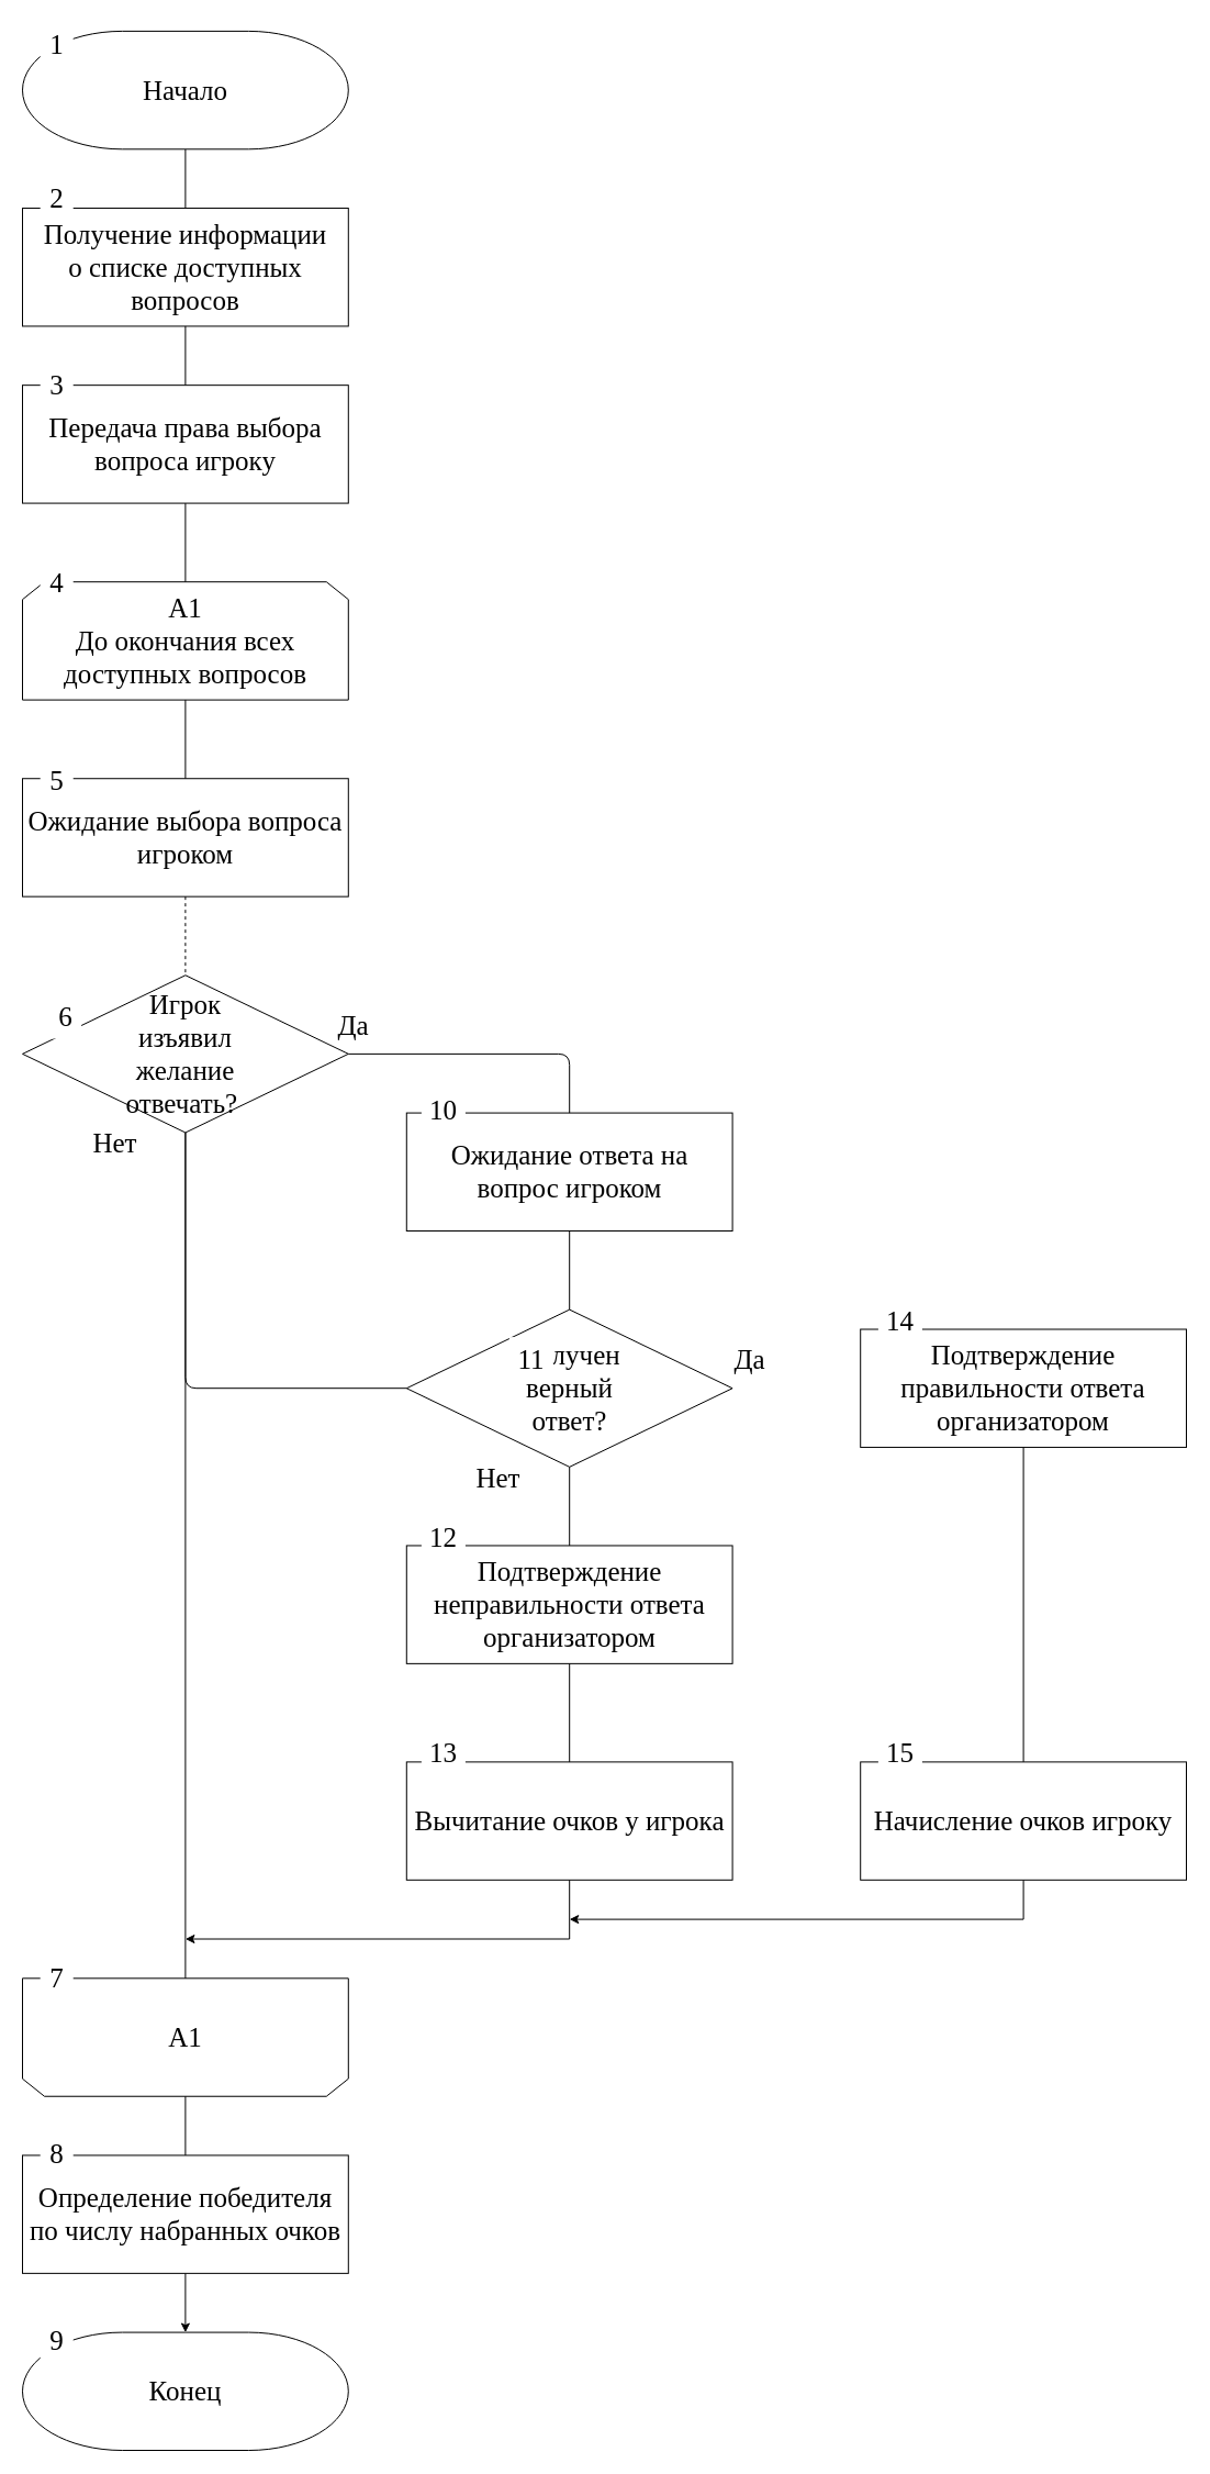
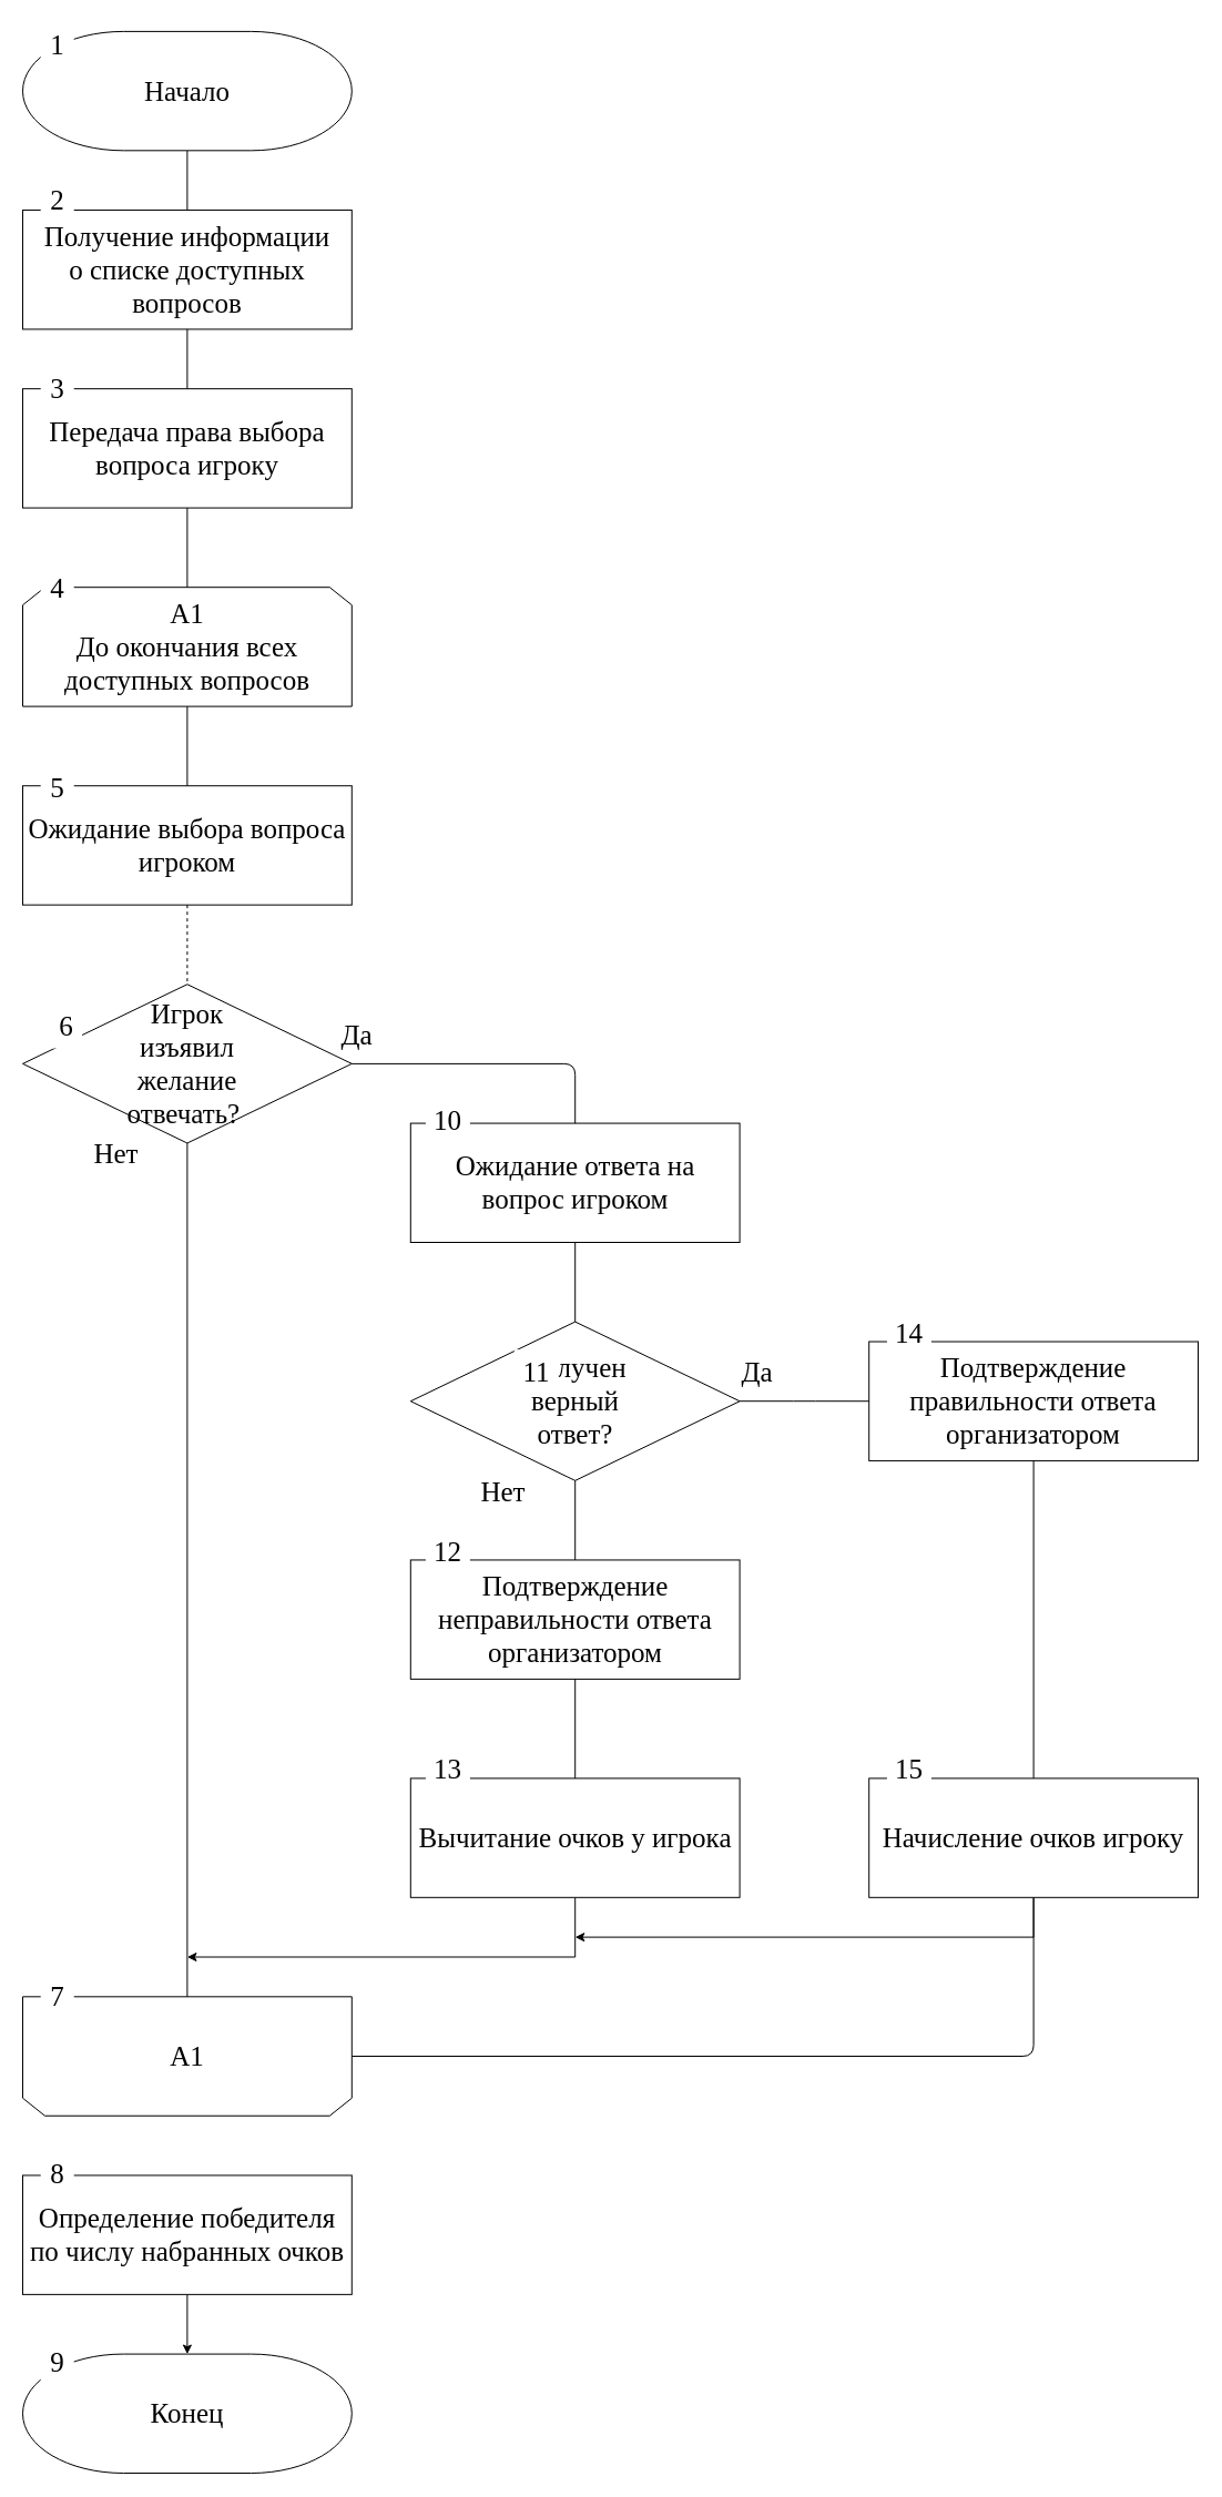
  <mxCell id="0" />
  <mxCell id="1" parent="0" />
  <mxCell id="2" value="" style="group" vertex="1" connectable="0" parent="1" treatAsSingle="0"><mxGeometry x="20" y="20" width="1060" height="2210" as="geometry" /></mxCell>
  <mxCell id="3" value="Получение информации&lt;br style=&quot;font-size: 25px;&quot;&gt;о списке доступных вопросов" style="rounded=0;whiteSpace=wrap;html=1;fontFamily=Times New Roman;fontSize=25;" parent="2" vertex="1"><mxGeometry y="169.032" width="296.8" height="107.419" as="geometry" /></mxCell>
  <mxCell id="4" style="edgeStyle=orthogonalEdgeStyle;rounded=1;orthogonalLoop=1;jettySize=auto;html=1;entryX=0.5;entryY=0;entryDx=0;entryDy=0;endArrow=none;fontFamily=Times New Roman;fontSize=25;" parent="2" source="5" target="3" edge="1"><mxGeometry y="-10" as="geometry" /></mxCell>
  <mxCell id="5" value="Начало" style="strokeWidth=1;html=1;shape=mxgraph.flowchart.terminator;whiteSpace=wrap;fontStyle=0;fontFamily=Times New Roman;fontSize=25;" parent="2" vertex="1"><mxGeometry y="7.903" width="296.8" height="107.419" as="geometry" /></mxCell>
  <mxCell id="6" value="А1&lt;br style=&quot;font-size: 25px;&quot;&gt;До окончания всех доступных вопросов" style="shape=loopLimit;whiteSpace=wrap;html=1;strokeWidth=1;fontFamily=Times New Roman;fontSize=25;" parent="2" vertex="1"><mxGeometry y="509.194" width="296.8" height="107.419" as="geometry" /></mxCell>
  <mxCell id="7" value="Конец" style="strokeWidth=1;html=1;shape=mxgraph.flowchart.terminator;whiteSpace=wrap;fontStyle=0;fontFamily=Times New Roman;fontSize=25;" parent="2" vertex="1"><mxGeometry y="2102.581" width="296.8" height="107.419" as="geometry" /></mxCell>
  <mxCell id="8" value="Ожидание ответа на вопрос игроком" style="rounded=0;whiteSpace=wrap;html=1;fontFamily=Times New Roman;fontSize=25;" parent="2" vertex="1"><mxGeometry x="349.8" y="992.581" width="296.8" height="107.419" as="geometry" /></mxCell>
  <mxCell id="9" value="Получен &lt;br style=&quot;font-size: 25px;&quot;&gt;верный &lt;br style=&quot;font-size: 25px;&quot;&gt;ответ?" style="rhombus;whiteSpace=wrap;html=1;strokeWidth=1;fontFamily=Times New Roman;fontSize=25;" parent="2" vertex="1"><mxGeometry x="349.8" y="1171.613" width="296.8" height="143.226" as="geometry" /></mxCell>
  <mxCell id="10" style="edgeStyle=orthogonalEdgeStyle;rounded=1;orthogonalLoop=1;jettySize=auto;html=1;entryX=0.5;entryY=0;entryDx=0;entryDy=0;endArrow=none;fontFamily=Times New Roman;fontSize=25;" parent="2" source="8" target="9" edge="1"><mxGeometry y="-10" as="geometry" /></mxCell>
  <mxCell id="11" value="Ожидание выбора вопроса игроком" style="rounded=0;whiteSpace=wrap;html=1;fontFamily=Times New Roman;fontSize=25;" parent="2" vertex="1"><mxGeometry y="688.226" width="296.8" height="107.419" as="geometry" /></mxCell>
  <mxCell id="12" style="edgeStyle=orthogonalEdgeStyle;rounded=1;orthogonalLoop=1;jettySize=auto;html=1;entryX=0.5;entryY=0;entryDx=0;entryDy=0;endArrow=none;fontFamily=Times New Roman;fontSize=25;" parent="2" source="6" target="11" edge="1"><mxGeometry y="-10" as="geometry" /></mxCell>
  <mxCell id="13" value="А1" style="shape=loopLimit;whiteSpace=wrap;html=1;strokeWidth=1;direction=west;fontFamily=Times New Roman;fontSize=25;" parent="2" vertex="1"><mxGeometry y="1780.323" width="296.8" height="107.419" as="geometry" /></mxCell>
  <mxCell id="14" style="edgeStyle=orthogonalEdgeStyle;rounded=1;orthogonalLoop=1;jettySize=auto;html=1;entryX=0.5;entryY=0;entryDx=0;entryDy=0;entryPerimeter=0;endArrow=classic;fontFamily=Times New Roman;fontSize=25;" parent="2" source="15" target="7" edge="1"><mxGeometry y="-10" as="geometry" /></mxCell>
  <mxCell id="15" value="Определение победителя по числу набранных очков" style="rounded=0;whiteSpace=wrap;html=1;fontFamily=Times New Roman;fontSize=25;" parent="2" vertex="1"><mxGeometry y="1941.452" width="296.8" height="107.419" as="geometry" /></mxCell>
- <mxCell id="16" style="edgeStyle=orthogonalEdgeStyle;rounded=1;orthogonalLoop=1;jettySize=auto;html=1;entryX=0.5;entryY=0;entryDx=0;entryDy=0;endArrow=none;fontFamily=Times New Roman;fontSize=25;" parent="2" source="13" target="15" edge="1"><mxGeometry y="-10" as="geometry" /></mxCell>
+ <mxCell id="16" style="edgeStyle=orthogonalEdgeStyle;rounded=1;orthogonalLoop=1;jettySize=auto;html=1;endArrow=none;fontFamily=Times New Roman;fontSize=25;" parent="2" source="13" target="35" edge="1"><mxGeometry y="-10" as="geometry" /></mxCell>
  <mxCell id="17" value="Подтверждение неправильности ответа организатором" style="rounded=0;whiteSpace=wrap;html=1;fontFamily=Times New Roman;fontSize=25;" parent="2" vertex="1"><mxGeometry x="349.8" y="1386.452" width="296.8" height="107.419" as="geometry" /></mxCell>
  <mxCell id="18" style="edgeStyle=orthogonalEdgeStyle;rounded=1;orthogonalLoop=1;jettySize=auto;html=1;endArrow=none;fontFamily=Times New Roman;fontSize=25;" parent="2" source="9" target="17" edge="1"><mxGeometry y="-10" as="geometry" /></mxCell>
  <mxCell id="19" value="Да" style="text;html=1;align=center;verticalAlign=middle;resizable=0;points=[];autosize=1;fontFamily=Times New Roman;fontSize=25;" parent="2" vertex="1"><mxGeometry x="641.6" y="1197.419" width="40" height="40" as="geometry" /></mxCell>
  <mxCell id="20" value="Нет" style="text;html=1;align=center;verticalAlign=middle;resizable=0;points=[];autosize=1;fontFamily=Times New Roman;fontSize=25;" parent="2" vertex="1"><mxGeometry x="403.4" y="1304.839" width="60" height="40" as="geometry" /></mxCell>
  <mxCell id="21" value="1" style="text;html=1;align=center;verticalAlign=middle;resizable=0;points=[];autosize=1;fillColor=#ffffff;fontFamily=Times New Roman;fontSize=25;" parent="2" vertex="1"><mxGeometry x="16.2" width="30" height="40" as="geometry" /></mxCell>
  <mxCell id="22" value="2" style="text;html=1;align=center;verticalAlign=middle;resizable=0;points=[];autosize=1;fillColor=#ffffff;fontFamily=Times New Roman;fontSize=25;" parent="2" vertex="1"><mxGeometry x="16.2" y="139.999" width="30" height="40" as="geometry" /></mxCell>
  <mxCell id="23" value="4" style="text;html=1;align=center;verticalAlign=middle;resizable=0;points=[];autosize=1;fillColor=#ffffff;fontFamily=Times New Roman;fontSize=25;" parent="2" vertex="1"><mxGeometry x="16.2" y="490.0" width="30" height="40" as="geometry" /></mxCell>
  <mxCell id="24" value="5" style="text;html=1;align=center;verticalAlign=middle;resizable=0;points=[];autosize=1;fillColor=#ffffff;fontFamily=Times New Roman;fontSize=25;" parent="2" vertex="1"><mxGeometry x="16.2" y="670.003" width="30" height="40" as="geometry" /></mxCell>
  <mxCell id="25" value="10" style="text;html=1;align=center;verticalAlign=middle;resizable=0;points=[];autosize=1;fillColor=#ffffff;fontFamily=Times New Roman;fontSize=25;" parent="2" vertex="1"><mxGeometry x="363.4" y="970.487" width="40" height="40" as="geometry" /></mxCell>
  <mxCell id="26" value="11" style="text;html=1;align=center;verticalAlign=middle;resizable=0;points=[];autosize=1;fillColor=#ffffff;fontFamily=Times New Roman;fontSize=25;" parent="2" vertex="1"><mxGeometry x="443.4" y="1196.616" width="40" height="40" as="geometry" /></mxCell>
  <mxCell id="27" value="8" style="text;html=1;align=center;verticalAlign=middle;resizable=0;points=[];autosize=1;fillColor=#ffffff;fontFamily=Times New Roman;fontSize=25;" parent="2" vertex="1"><mxGeometry x="16.2" y="1919.998" width="30" height="40" as="geometry" /></mxCell>
  <mxCell id="28" value="9" style="text;html=1;align=center;verticalAlign=middle;resizable=0;points=[];autosize=1;fillColor=#ffffff;fontFamily=Times New Roman;fontSize=25;" parent="2" vertex="1"><mxGeometry x="16.2" y="2089.997" width="30" height="40" as="geometry" /></mxCell>
  <mxCell id="29" style="edgeStyle=orthogonalEdgeStyle;rounded=1;orthogonalLoop=1;jettySize=auto;html=1;entryX=0.5;entryY=0;entryDx=0;entryDy=0;endArrow=none;fontFamily=Times New Roman;fontSize=25;" parent="2" source="30" target="6" edge="1"><mxGeometry y="-10" as="geometry" /></mxCell>
  <mxCell id="30" value="Передача права выбора вопроса игроку" style="rounded=0;whiteSpace=wrap;html=1;fontFamily=Times New Roman;fontSize=25;" parent="2" vertex="1"><mxGeometry y="330.161" width="296.8" height="107.419" as="geometry" /></mxCell>
  <mxCell id="31" style="edgeStyle=orthogonalEdgeStyle;rounded=1;orthogonalLoop=1;jettySize=auto;html=1;entryX=0.5;entryY=0;entryDx=0;entryDy=0;endArrow=none;fontFamily=Times New Roman;fontSize=25;" parent="2" source="3" target="30" edge="1"><mxGeometry y="-10" as="geometry" /></mxCell>
  <mxCell id="32" value="Подтверждение правильности ответа организатором" style="rounded=0;whiteSpace=wrap;html=1;fontFamily=Times New Roman;fontSize=25;" parent="2" vertex="1"><mxGeometry x="763.2" y="1189.516" width="296.8" height="107.419" as="geometry" /></mxCell>
- <mxCell id="33" style="edgeStyle=orthogonalEdgeStyle;rounded=1;orthogonalLoop=1;jettySize=auto;html=1;endArrow=none;fontFamily=Times New Roman;fontSize=25;" parent="2" source="9" target="46" edge="1"><mxGeometry y="-10" as="geometry" /></mxCell>
+ <mxCell id="33" style="edgeStyle=orthogonalEdgeStyle;rounded=1;orthogonalLoop=1;jettySize=auto;html=1;entryX=0;entryY=0.5;entryDx=0;entryDy=0;endArrow=none;fontFamily=Times New Roman;fontSize=25;" parent="2" source="9" target="32" edge="1"><mxGeometry y="-10" as="geometry" /></mxCell>
  <mxCell id="34" style="edgeStyle=orthogonalEdgeStyle;rounded=0;orthogonalLoop=1;jettySize=auto;html=1;fontFamily=Times New Roman;fontSize=25;" parent="2" source="35" edge="1"><mxGeometry y="-10" as="geometry"><mxPoint x="498.2" y="1726.613" as="targetPoint" /><Array as="points"><mxPoint x="911.6" y="1726.613" /></Array></mxGeometry></mxCell>
  <mxCell id="35" value="Начисление очков игроку" style="rounded=0;whiteSpace=wrap;html=1;fontFamily=Times New Roman;fontSize=25;" parent="2" vertex="1"><mxGeometry x="763.2" y="1583.387" width="296.8" height="107.419" as="geometry" /></mxCell>
  <mxCell id="36" style="edgeStyle=orthogonalEdgeStyle;rounded=1;orthogonalLoop=1;jettySize=auto;html=1;entryX=0.5;entryY=0;entryDx=0;entryDy=0;endArrow=none;fontFamily=Times New Roman;fontSize=25;" parent="2" source="32" target="35" edge="1"><mxGeometry y="-10" as="geometry" /></mxCell>
  <mxCell id="37" style="edgeStyle=orthogonalEdgeStyle;rounded=0;orthogonalLoop=1;jettySize=auto;html=1;fontFamily=Times New Roman;fontSize=25;" parent="2" source="38" edge="1"><mxGeometry y="-10" as="geometry"><mxPoint x="148.4" y="1744.516" as="targetPoint" /><Array as="points"><mxPoint x="498.2" y="1744.516" /><mxPoint x="148.4" y="1744.516" /></Array></mxGeometry></mxCell>
  <mxCell id="38" value="Вычитание очков у игрока" style="rounded=0;whiteSpace=wrap;html=1;fontFamily=Times New Roman;fontSize=25;" parent="2" vertex="1"><mxGeometry x="349.8" y="1583.387" width="296.8" height="107.419" as="geometry" /></mxCell>
  <mxCell id="39" style="edgeStyle=orthogonalEdgeStyle;rounded=1;orthogonalLoop=1;jettySize=auto;html=1;entryX=0.5;entryY=0;entryDx=0;entryDy=0;endArrow=none;fontFamily=Times New Roman;fontSize=25;" parent="2" source="17" target="38" edge="1"><mxGeometry y="-10" as="geometry" /></mxCell>
  <mxCell id="40" value="12" style="text;html=1;align=center;verticalAlign=middle;resizable=0;points=[];autosize=1;fillColor=#ffffff;fontFamily=Times New Roman;fontSize=25;" parent="2" vertex="1"><mxGeometry x="363.4" y="1358.548" width="40" height="40" as="geometry" /></mxCell>
  <mxCell id="41" value="13" style="text;html=1;align=center;verticalAlign=middle;resizable=0;points=[];autosize=1;fillColor=#ffffff;fontFamily=Times New Roman;fontSize=25;" parent="2" vertex="1"><mxGeometry x="363.4" y="1555.484" width="40" height="40" as="geometry" /></mxCell>
  <mxCell id="42" value="7" style="text;html=1;align=center;verticalAlign=middle;resizable=0;points=[];autosize=1;fillColor=#ffffff;fontFamily=Times New Roman;fontSize=25;" parent="2" vertex="1"><mxGeometry x="16.2" y="1759.999" width="30" height="40" as="geometry" /></mxCell>
  <mxCell id="43" value="15" style="text;html=1;align=center;verticalAlign=middle;resizable=0;points=[];autosize=1;fillColor=#ffffff;fontFamily=Times New Roman;fontSize=25;" parent="2" vertex="1"><mxGeometry x="779.4" y="1555.484" width="40" height="40" as="geometry" /></mxCell>
  <mxCell id="44" style="edgeStyle=orthogonalEdgeStyle;rounded=1;orthogonalLoop=1;jettySize=auto;html=1;entryX=0.5;entryY=0;entryDx=0;entryDy=0;endArrow=none;fontFamily=Times New Roman;fontSize=25;" parent="2" source="46" target="8" edge="1"><mxGeometry y="-10" as="geometry" /></mxCell>
  <mxCell id="45" style="edgeStyle=orthogonalEdgeStyle;rounded=1;orthogonalLoop=1;jettySize=auto;html=1;entryX=0.5;entryY=1;entryDx=0;entryDy=0;endArrow=none;fontFamily=Times New Roman;fontSize=25;" parent="2" source="46" target="13" edge="1"><mxGeometry y="-10" as="geometry" /></mxCell>
  <mxCell id="46" value="Игрок &lt;br style=&quot;font-size: 25px;&quot;&gt;изъявил &lt;br style=&quot;font-size: 25px;&quot;&gt;желание &lt;br style=&quot;font-size: 25px;&quot;&gt;отвечать?&amp;nbsp;" style="rhombus;whiteSpace=wrap;html=1;strokeWidth=1;fontFamily=Times New Roman;fontSize=25;" parent="2" vertex="1"><mxGeometry y="867.258" width="296.8" height="143.226" as="geometry" /></mxCell>
  <mxCell id="47" style="edgeStyle=orthogonalEdgeStyle;rounded=1;orthogonalLoop=1;jettySize=auto;html=1;entryX=0.5;entryY=0;entryDx=0;entryDy=0;endArrow=none;fontFamily=Times New Roman;fontSize=25;dashed=1;" parent="2" source="11" target="46" edge="1"><mxGeometry y="-10" as="geometry" /></mxCell>
  <mxCell id="48" value="6" style="text;html=1;align=center;verticalAlign=middle;resizable=0;points=[];autosize=1;fillColor=#ffffff;fontFamily=Times New Roman;fontSize=25;" parent="2" vertex="1"><mxGeometry x="23.6" y="885.001" width="30" height="40" as="geometry" /></mxCell>
  <mxCell id="49" value="Да" style="text;html=1;align=center;verticalAlign=middle;resizable=0;points=[];autosize=1;fontFamily=Times New Roman;fontSize=25;" parent="2" vertex="1"><mxGeometry x="281.2" y="893.065" width="40" height="40" as="geometry" /></mxCell>
  <mxCell id="50" value="Нет" style="text;html=1;align=center;verticalAlign=middle;resizable=0;points=[];autosize=1;fontFamily=Times New Roman;fontSize=25;" parent="2" vertex="1"><mxGeometry x="53.6" y="1000.484" width="60" height="40" as="geometry" /></mxCell>
  <mxCell id="51" value="14" style="text;html=1;align=center;verticalAlign=middle;resizable=0;points=[];autosize=1;fillColor=#ffffff;fontFamily=Times New Roman;fontSize=25;" parent="2" vertex="1"><mxGeometry x="779.4" y="1161.613" width="40" height="40" as="geometry" /></mxCell>
  <mxCell id="52" value="3" style="text;html=1;align=center;verticalAlign=middle;resizable=0;points=[];autosize=1;fillColor=#ffffff;fontFamily=Times New Roman;fontSize=25;" parent="2" vertex="1"><mxGeometry x="16.2" y="309.998" width="30" height="40" as="geometry" /></mxCell>
